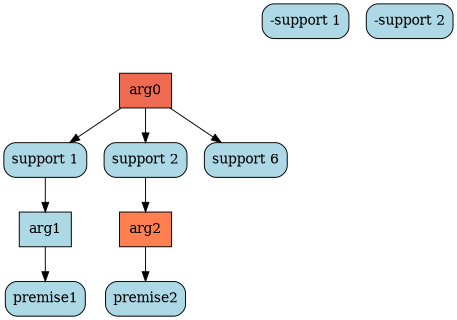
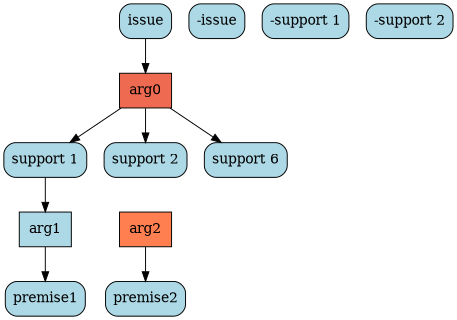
  digraph {
    node [color=black fillcolor=lightblue fixedsize=false shape=box style="rounded,filled"]
    arg0 [fillcolor=coral2 style=filled]
    "support 1"
    "support 2"
    n4 [label="support 6"]
    arg1 [style=filled]
    arg2 [fillcolor=coral style=filled]
+   issue
+   "-issue"
    premise1
    premise2
    "-support 1"
    "-support 2"
    arg0 -> "support 1"
    arg0 -> "support 2"
    arg0 -> n4
    "support 1" -> arg1
-   "support 2" -> arg2
    arg1 -> premise1
    arg2 -> premise2
+   issue -> arg0
  }
